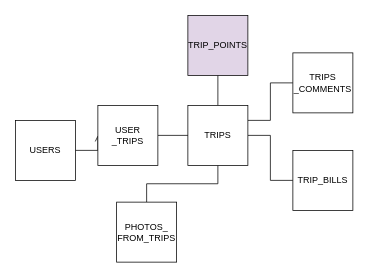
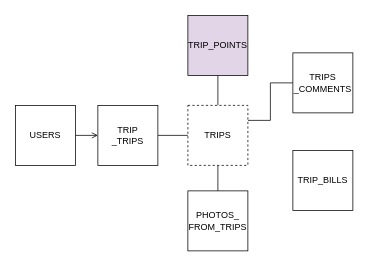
  <mxCell id="0" />
  <mxCell id="1" parent="0" />
  <mxCell id="2" style="edgeStyle=orthogonalEdgeStyle;rounded=0;orthogonalLoop=1;jettySize=auto;html=1;exitX=1;exitY=0.5;exitDx=0;exitDy=0;entryX=0;entryY=0.5;entryDx=0;entryDy=0;endArrow=open;endFill=0;" edge="1" parent="1" source="3" target="14"><mxGeometry relative="1" as="geometry" /></mxCell>
- <mxCell id="3" value="USERS" style="whiteSpace=wrap;html=1;aspect=fixed;" vertex="1" parent="1"><mxGeometry x="20" y="160" width="80" height="80" as="geometry" /></mxCell>
+ <mxCell id="3" value="USERS" style="whiteSpace=wrap;html=1;aspect=fixed;" vertex="1" parent="1"><mxGeometry x="20" y="140" width="80" height="80" as="geometry" /></mxCell>
  <mxCell id="4" style="edgeStyle=orthogonalEdgeStyle;rounded=0;orthogonalLoop=1;jettySize=auto;html=1;exitX=0.5;exitY=0;exitDx=0;exitDy=0;entryX=0.5;entryY=1;entryDx=0;entryDy=0;endArrow=none;endFill=0;" edge="1" parent="1" source="8" target="9"><mxGeometry relative="1" as="geometry" /></mxCell>
  <mxCell id="5" style="edgeStyle=orthogonalEdgeStyle;rounded=0;orthogonalLoop=1;jettySize=auto;html=1;exitX=1;exitY=0.25;exitDx=0;exitDy=0;entryX=0;entryY=0.5;entryDx=0;entryDy=0;endArrow=none;endFill=0;" edge="1" parent="1" source="8" target="11"><mxGeometry relative="1" as="geometry" /></mxCell>
- <mxCell id="6" style="edgeStyle=orthogonalEdgeStyle;rounded=0;orthogonalLoop=1;jettySize=auto;html=1;exitX=1;exitY=0.5;exitDx=0;exitDy=0;entryX=0;entryY=0.5;entryDx=0;entryDy=0;endArrow=none;endFill=0;" edge="1" parent="1" source="8" target="12"><mxGeometry relative="1" as="geometry" /></mxCell>
  <mxCell id="7" style="edgeStyle=orthogonalEdgeStyle;rounded=0;orthogonalLoop=1;jettySize=auto;html=1;exitX=0.5;exitY=1;exitDx=0;exitDy=0;entryX=0.5;entryY=0;entryDx=0;entryDy=0;endArrow=none;endFill=0;" edge="1" parent="1" source="8" target="10"><mxGeometry relative="1" as="geometry" /></mxCell>
- <mxCell id="8" value="TRIPS" style="whiteSpace=wrap;html=1;aspect=fixed;" vertex="1" parent="1"><mxGeometry x="250" y="140" width="80" height="80" as="geometry" /></mxCell>
+ <mxCell id="8" value="TRIPS" style="whiteSpace=wrap;html=1;aspect=fixed;dashed=1;" vertex="1" parent="1"><mxGeometry x="250" y="140" width="80" height="80" as="geometry" /></mxCell>
  <mxCell id="9" value="TRIP_POINTS" style="whiteSpace=wrap;html=1;aspect=fixed;fillColor=#e1d5e7;" vertex="1" parent="1"><mxGeometry x="250" y="20" width="80" height="80" as="geometry" /></mxCell>
- <mxCell id="10" value="PHOTOS_&lt;br&gt;FROM_TRIPS" style="whiteSpace=wrap;html=1;aspect=fixed;" vertex="1" parent="1"><mxGeometry x="155" y="269" width="80" height="80" as="geometry" /></mxCell>
+ <mxCell id="10" value="PHOTOS_&lt;br&gt;FROM_TRIPS" style="whiteSpace=wrap;html=1;aspect=fixed;" vertex="1" parent="1"><mxGeometry x="250" y="254" width="80" height="80" as="geometry" /></mxCell>
  <mxCell id="11" value="TRIPS&lt;br&gt;_COMMENTS" style="whiteSpace=wrap;html=1;aspect=fixed;" vertex="1" parent="1"><mxGeometry x="390" y="70" width="80" height="80" as="geometry" /></mxCell>
  <mxCell id="12" value="TRIP_BILLS" style="whiteSpace=wrap;html=1;aspect=fixed;" vertex="1" parent="1"><mxGeometry x="390" y="200" width="80" height="80" as="geometry" /></mxCell>
  <mxCell id="13" style="edgeStyle=orthogonalEdgeStyle;rounded=0;orthogonalLoop=1;jettySize=auto;html=1;exitX=1;exitY=0.5;exitDx=0;exitDy=0;entryX=0;entryY=0.5;entryDx=0;entryDy=0;endArrow=none;endFill=0;" edge="1" parent="1" source="14" target="8"><mxGeometry relative="1" as="geometry" /></mxCell>
- <mxCell id="14" value="USER&lt;br&gt;_TRIPS" style="whiteSpace=wrap;html=1;aspect=fixed;" vertex="1" parent="1"><mxGeometry x="130" y="140" width="80" height="80" as="geometry" /></mxCell>
+ <mxCell id="14" value="TRIP&lt;br&gt;_TRIPS" style="whiteSpace=wrap;html=1;aspect=fixed;" vertex="1" parent="1"><mxGeometry x="130" y="140" width="80" height="80" as="geometry" /></mxCell>
